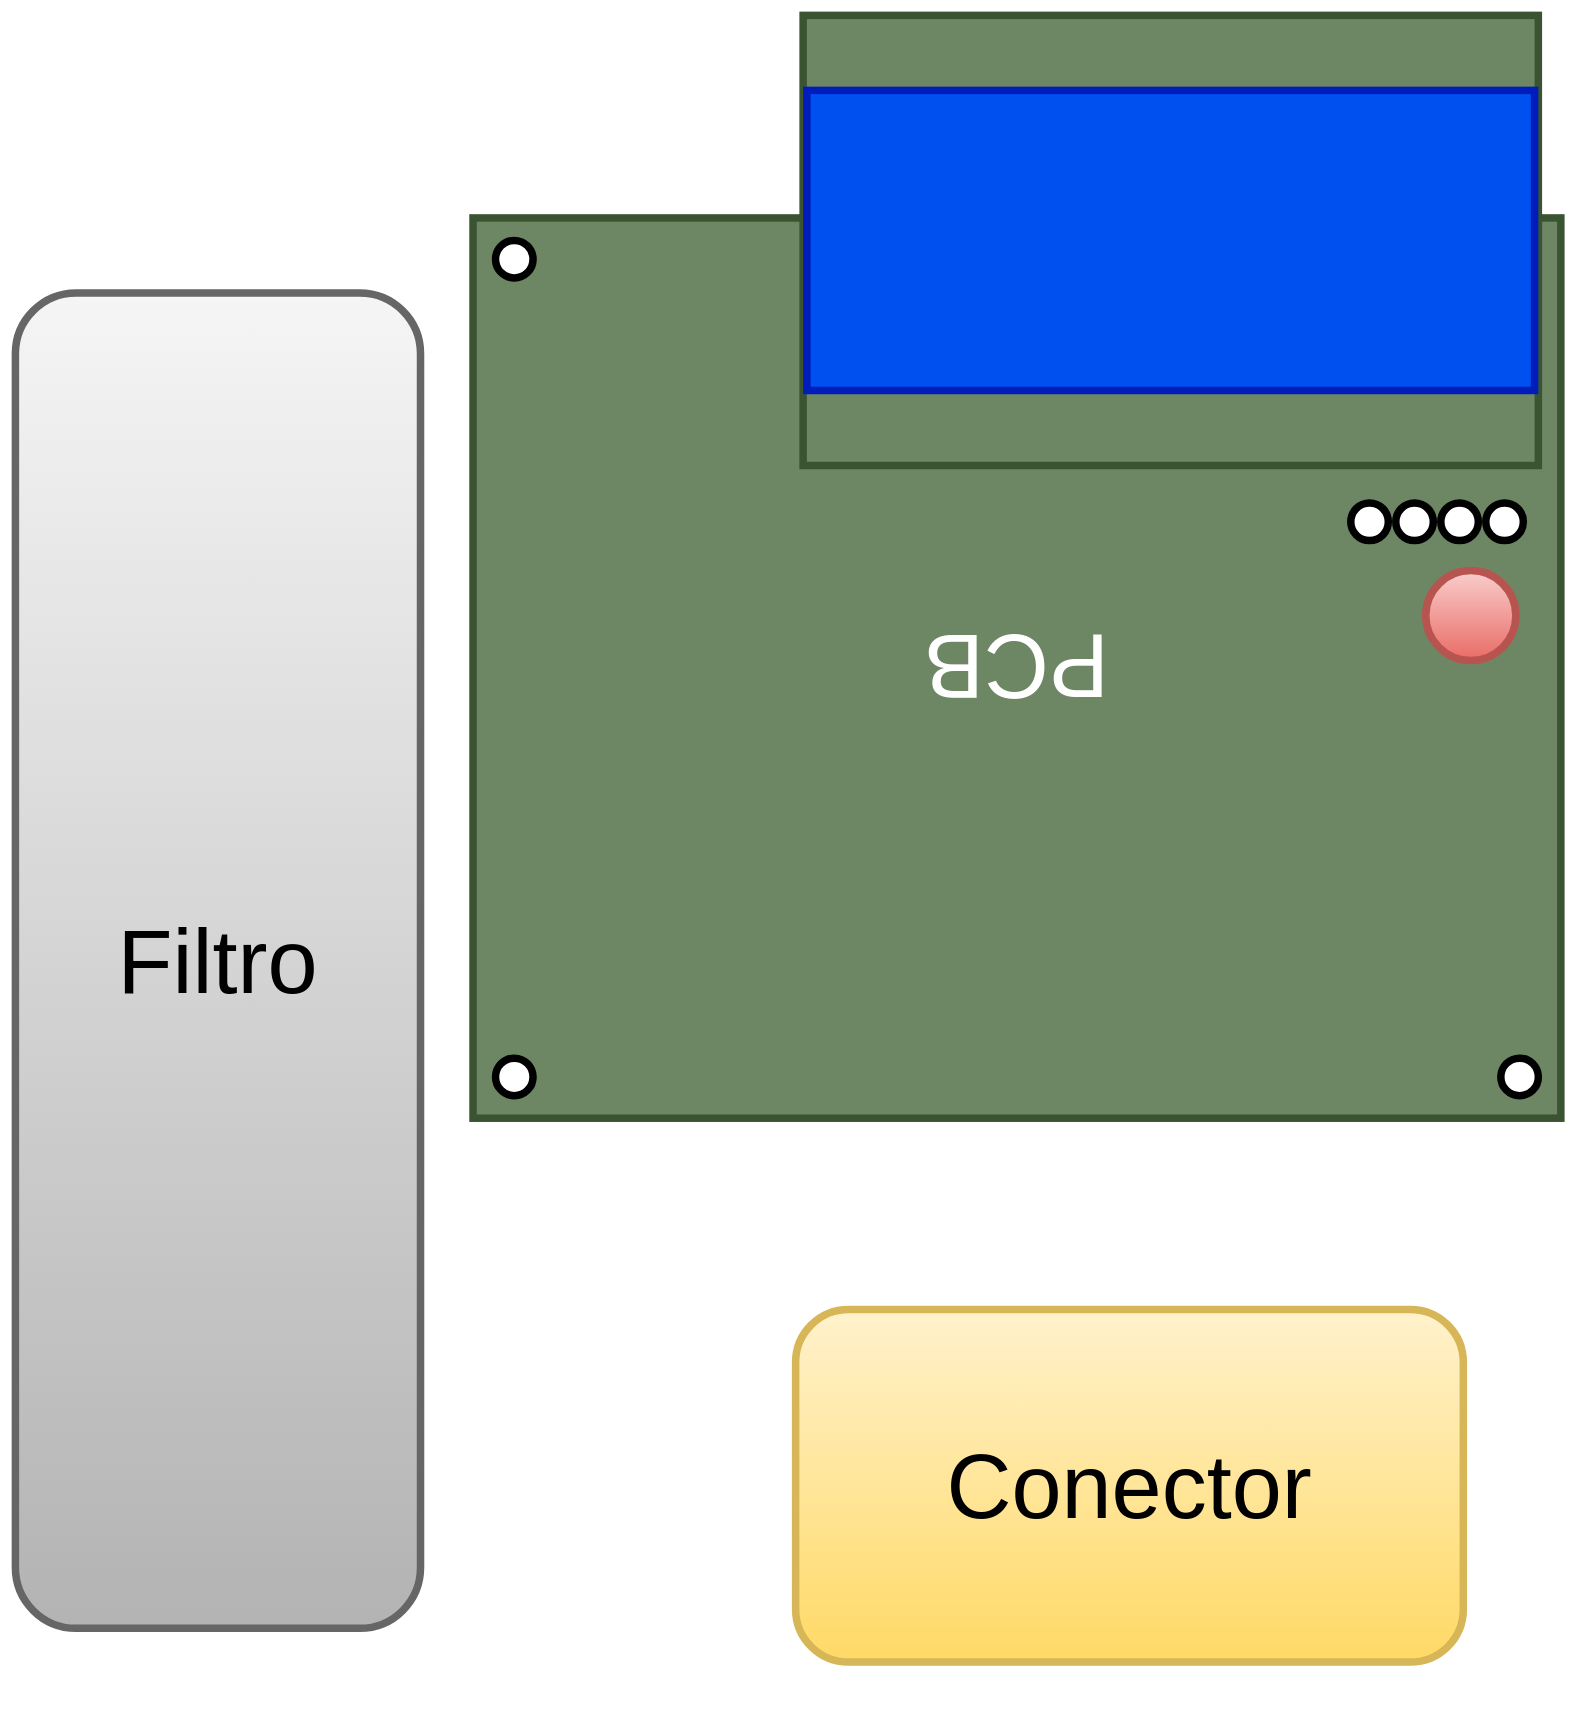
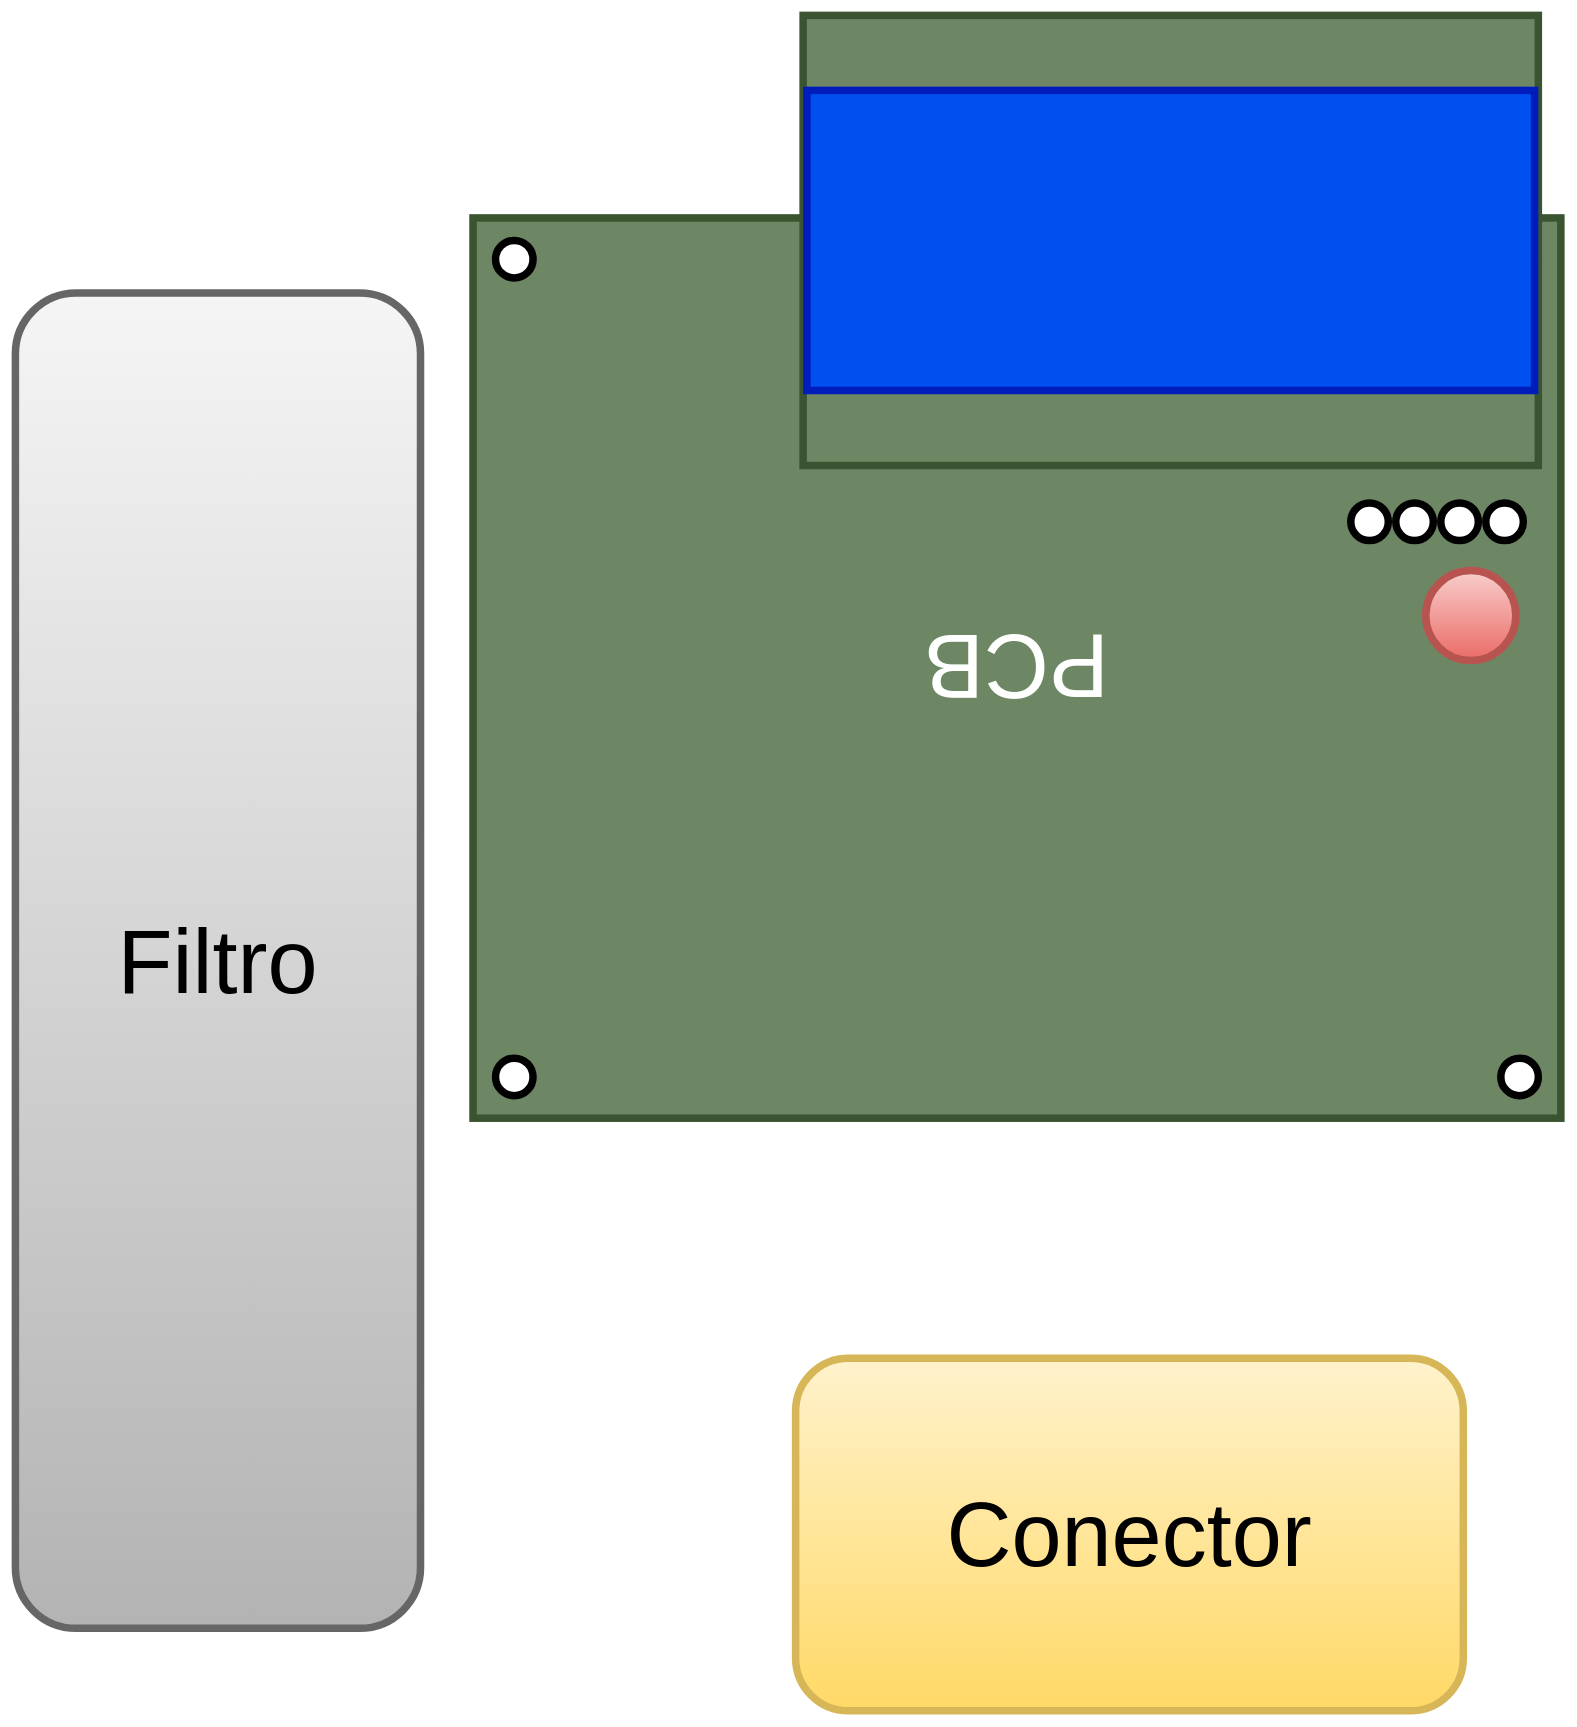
  <mxCell id="0" />
  <mxCell id="1" parent="0" />
  <mxCell id="2" value="" style="group;rotation=-180;fillColor=#6d8764;fontColor=#ffffff;strokeColor=#3A5431;container=0;" vertex="1" connectable="0" parent="1"><mxGeometry x="630" y="290" width="1450" height="1200" as="geometry" /></mxCell>
  <mxCell id="3" value="PCB" style="rounded=0;whiteSpace=wrap;html=1;strokeWidth=10;fillColor=#6d8764;strokeColor=#3A5431;rotation=-180;fontColor=#ffffff;fontSize=120;horizontal=1;" vertex="1" parent="1"><mxGeometry x="630" y="290" width="1450" height="1200" as="geometry" /></mxCell>
  <mxCell id="4" value="" style="ellipse;whiteSpace=wrap;html=1;strokeWidth=10;rotation=-180;" vertex="1" parent="1"><mxGeometry x="2000" y="1410" width="50" height="50" as="geometry" /></mxCell>
  <mxCell id="5" value="" style="ellipse;whiteSpace=wrap;html=1;strokeWidth=10;rotation=-180;" vertex="1" parent="1"><mxGeometry x="660" y="1410" width="50" height="50" as="geometry" /></mxCell>
  <mxCell id="6" value="" style="ellipse;whiteSpace=wrap;html=1;strokeWidth=10;rotation=-180;" vertex="1" parent="1"><mxGeometry x="2000" y="320" width="50" height="50" as="geometry" /></mxCell>
  <mxCell id="7" value="" style="ellipse;whiteSpace=wrap;html=1;strokeWidth=10;rotation=-180;" vertex="1" parent="1"><mxGeometry x="660" y="320" width="50" height="50" as="geometry" /></mxCell>
  <mxCell id="8" value="" style="ellipse;whiteSpace=wrap;html=1;strokeWidth=10;rotation=-180;" vertex="1" parent="1"><mxGeometry x="1920" y="670" width="50" height="50" as="geometry" /></mxCell>
  <mxCell id="9" value="" style="ellipse;whiteSpace=wrap;html=1;strokeWidth=10;rotation=-180;" vertex="1" parent="1"><mxGeometry x="1980" y="670" width="50" height="50" as="geometry" /></mxCell>
  <mxCell id="10" value="" style="ellipse;whiteSpace=wrap;html=1;strokeWidth=10;rotation=-180;" vertex="1" parent="1"><mxGeometry x="1860" y="670" width="50" height="50" as="geometry" /></mxCell>
  <mxCell id="11" value="" style="ellipse;whiteSpace=wrap;html=1;strokeWidth=10;rotation=-180;" vertex="1" parent="1"><mxGeometry x="1800" y="670" width="50" height="50" as="geometry" /></mxCell>
  <mxCell id="12" value="Filtro" style="rounded=1;whiteSpace=wrap;html=1;strokeWidth=10;fillColor=#f5f5f5;strokeColor=#666666;gradientColor=#b3b3b3;fontSize=120;horizontal=1;" vertex="1" parent="1"><mxGeometry x="20" y="390" width="540" height="1780" as="geometry" /></mxCell>
  <mxCell id="13" value="" style="group" vertex="1" connectable="0" parent="1"><mxGeometry x="1070" y="20" width="980" height="600" as="geometry" /></mxCell>
  <mxCell id="14" value="" style="rounded=0;whiteSpace=wrap;html=1;strokeWidth=10;fillColor=#6d8764;fontColor=#ffffff;strokeColor=#3A5431;" vertex="1" parent="13"><mxGeometry width="980" height="600" as="geometry" /></mxCell>
  <mxCell id="15" value="" style="rounded=0;whiteSpace=wrap;html=1;strokeWidth=10;fillColor=#0050ef;fontColor=#ffffff;strokeColor=#001DBC;" vertex="1" parent="13"><mxGeometry x="5" y="100" width="970" height="400" as="geometry" /></mxCell>
  <mxCell id="16" value="" style="ellipse;whiteSpace=wrap;html=1;fontSize=120;strokeWidth=10;fillColor=#f8cecc;gradientColor=#ea6b66;strokeColor=#b85450;" vertex="1" parent="1"><mxGeometry x="1900" y="760" width="120" height="120" as="geometry" /></mxCell>
- <mxCell id="17" value="Conector" style="rounded=1;whiteSpace=wrap;html=1;fontSize=120;strokeWidth=10;fillColor=#fff2cc;gradientColor=#ffd966;strokeColor=#d6b656;" vertex="1" parent="1"><mxGeometry x="1060" y="1745" width="890" height="470" as="geometry" /></mxCell>
+ <mxCell id="17" value="Conector" style="rounded=1;whiteSpace=wrap;html=1;fontSize=120;strokeWidth=10;fillColor=#fff2cc;gradientColor=#ffd966;strokeColor=#d6b656;" vertex="1" parent="1"><mxGeometry x="1060" y="1810" width="890" height="470" as="geometry" /></mxCell>
